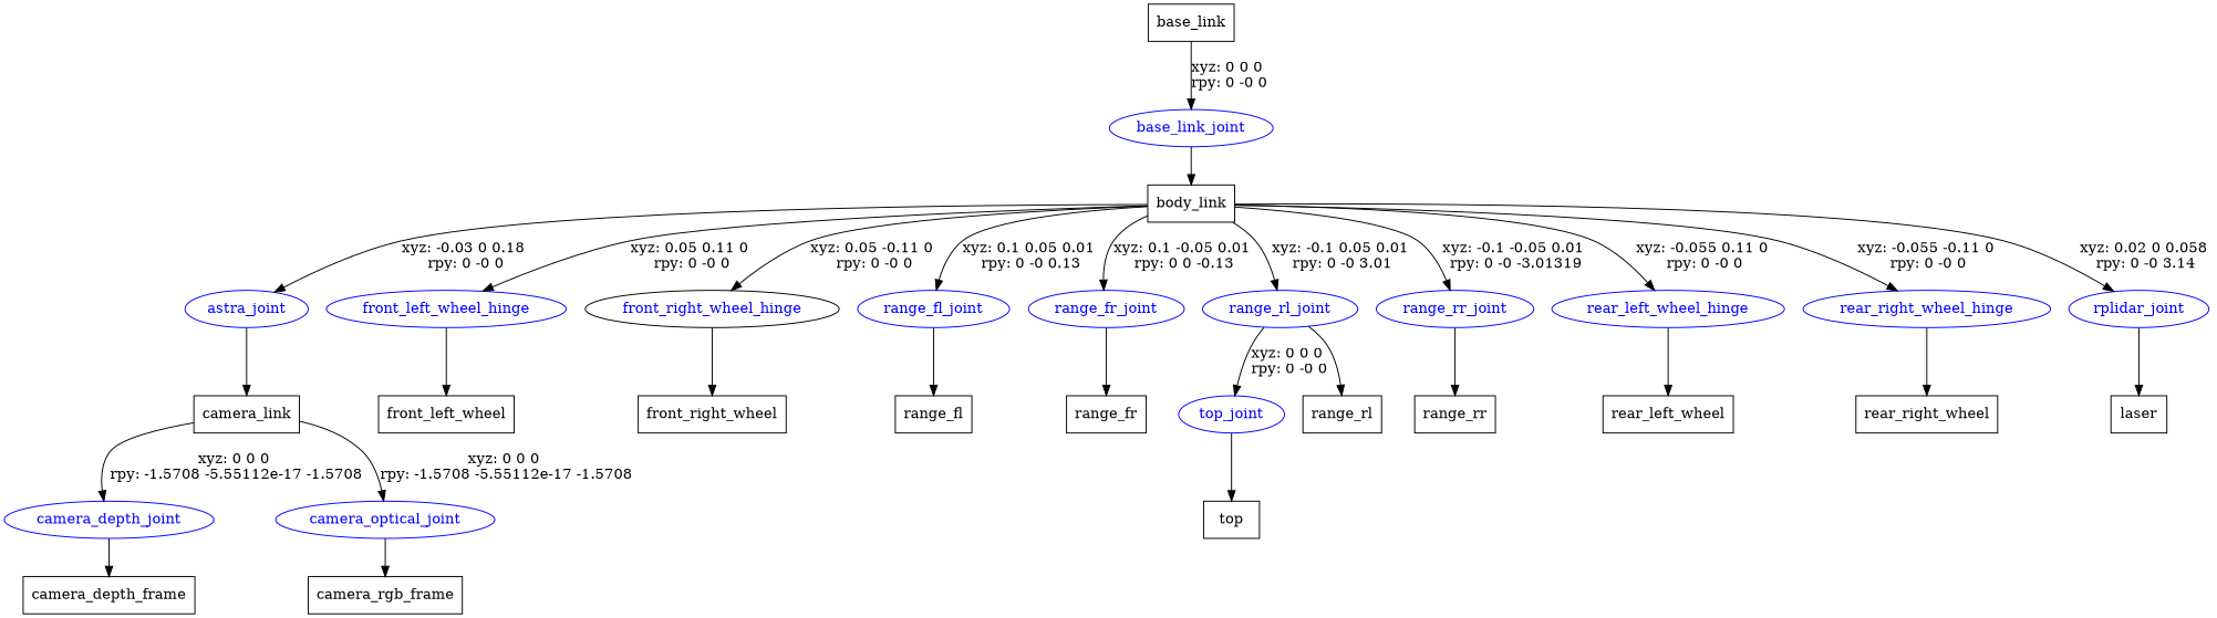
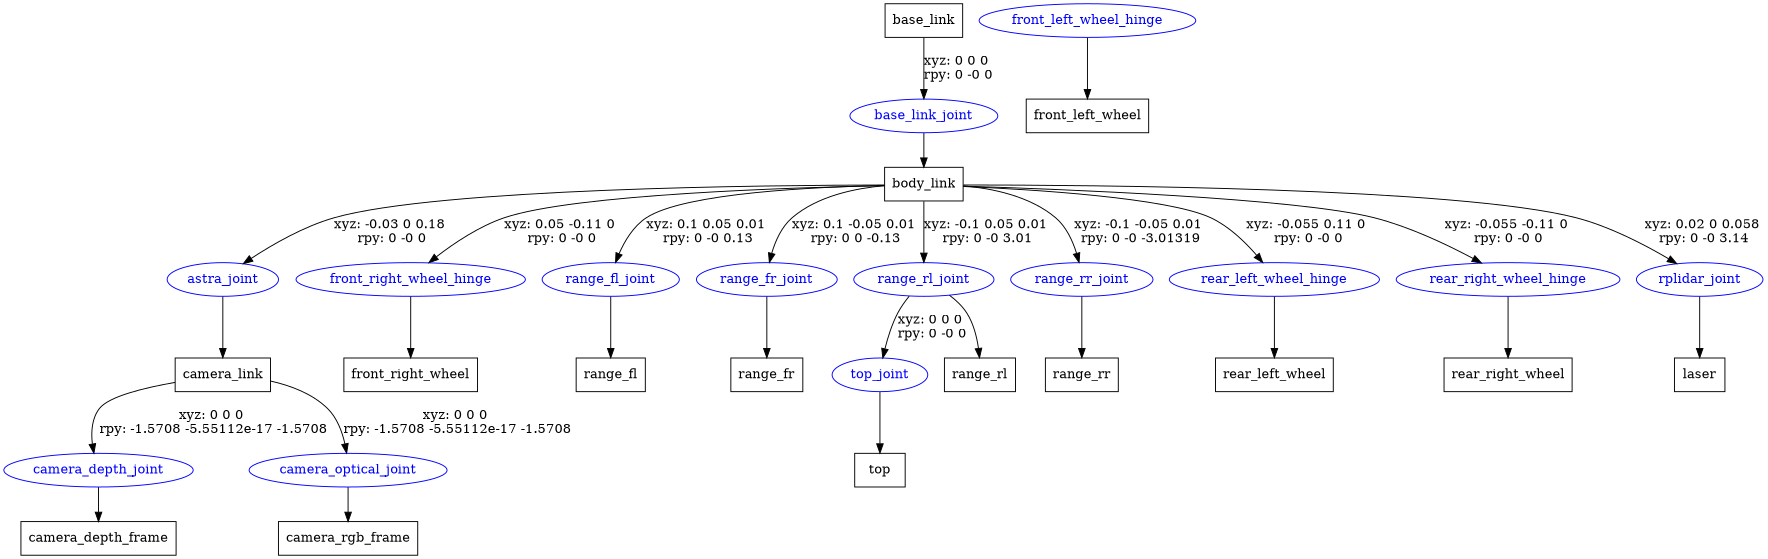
  digraph {
    node [shape=box]
    n1 [label=base_link]
    base_link_joint [color=blue fontcolor=blue shape=ellipse]
    n3 [label=body_link]
    astra_joint [color=blue fontcolor=blue shape=ellipse]
    front_left_wheel_hinge [color=blue fontcolor=blue shape=ellipse]
-   front_right_wheel_hinge [color=black fontcolor=blue shape=ellipse]
+   front_right_wheel_hinge [color=blue fontcolor=blue shape=ellipse]
    range_fl_joint [color=blue fontcolor=blue shape=ellipse]
    range_fr_joint [color=blue fontcolor=blue shape=ellipse]
    range_rl_joint [color=blue fontcolor=blue shape=ellipse]
    range_rr_joint [color=blue fontcolor=blue shape=ellipse]
    rear_left_wheel_hinge [color=blue fontcolor=blue shape=ellipse]
    rear_right_wheel_hinge [color=blue fontcolor=blue shape=ellipse]
    rplidar_joint [color=blue fontcolor=blue shape=ellipse]
    n14 [label=camera_link]
    n15 [label=front_left_wheel]
    n16 [label=front_right_wheel]
    n17 [label=range_fl]
    n18 [label=range_fr]
    top_joint [color=blue fontcolor=blue shape=ellipse]
    n20 [label=range_rl]
    n21 [label=range_rr]
    n22 [label=rear_left_wheel]
    n23 [label=rear_right_wheel]
    n24 [label=laser]
    n25 [label=top]
    camera_depth_joint [color=blue fontcolor=blue shape=ellipse]
    camera_optical_joint [color=blue fontcolor=blue shape=ellipse]
    n28 [label=camera_depth_frame]
    n29 [label=camera_rgb_frame]
    n1 -> base_link_joint [label="xyz: 0 0 0 \nrpy: 0 -0 0"]
    base_link_joint -> n3
    n3 -> astra_joint [label="xyz: -0.03 0 0.18 \nrpy: 0 -0 0"]
-   n3 -> front_left_wheel_hinge [label="xyz: 0.05 0.11 0 \nrpy: 0 -0 0"]
    n3 -> front_right_wheel_hinge [label="xyz: 0.05 -0.11 0 \nrpy: 0 -0 0"]
    n3 -> range_fl_joint [label="xyz: 0.1 0.05 0.01 \nrpy: 0 -0 0.13"]
    n3 -> range_fr_joint [label="xyz: 0.1 -0.05 0.01 \nrpy: 0 0 -0.13"]
    n3 -> range_rl_joint [label="xyz: -0.1 0.05 0.01 \nrpy: 0 -0 3.01"]
    n3 -> range_rr_joint [label="xyz: -0.1 -0.05 0.01 \nrpy: 0 -0 -3.01319"]
    n3 -> rear_left_wheel_hinge [label="xyz: -0.055 0.11 0 \nrpy: 0 -0 0"]
    n3 -> rear_right_wheel_hinge [label="xyz: -0.055 -0.11 0 \nrpy: 0 -0 0"]
    n3 -> rplidar_joint [label="xyz: 0.02 0 0.058 \nrpy: 0 -0 3.14"]
    astra_joint -> n14
    front_left_wheel_hinge -> n15
    front_right_wheel_hinge -> n16
    range_fl_joint -> n17
    range_fr_joint -> n18
    range_rl_joint -> top_joint [label="xyz: 0 0 0 \nrpy: 0 -0 0"]
    range_rl_joint -> n20
    range_rr_joint -> n21
    rear_left_wheel_hinge -> n22
    rear_right_wheel_hinge -> n23
    rplidar_joint -> n24
    n14 -> camera_depth_joint [label="xyz: 0 0 0 \nrpy: -1.5708 -5.55112e-17 -1.5708"]
    n14 -> camera_optical_joint [label="xyz: 0 0 0 \nrpy: -1.5708 -5.55112e-17 -1.5708"]
    top_joint -> n25
    camera_depth_joint -> n28
    camera_optical_joint -> n29
  }
